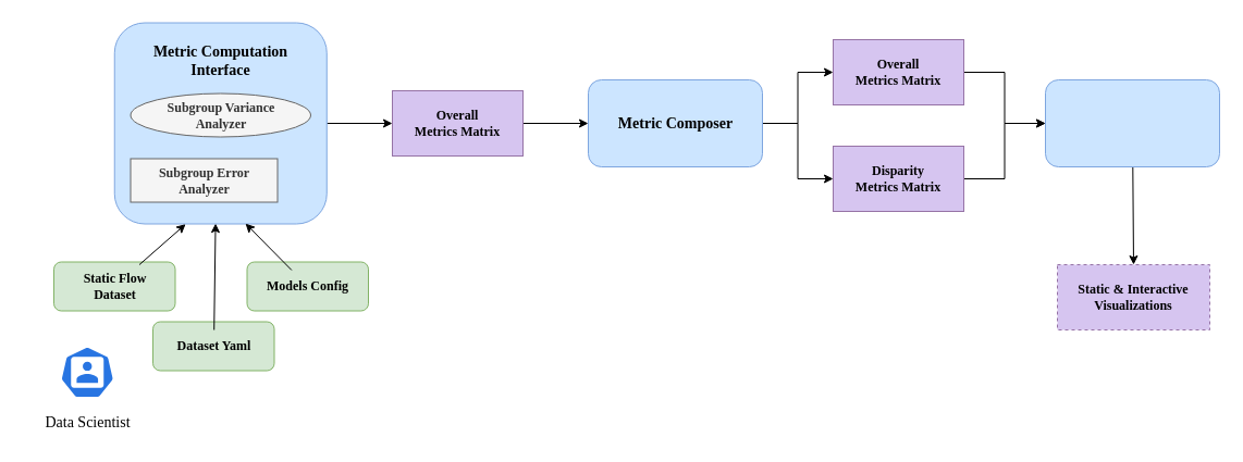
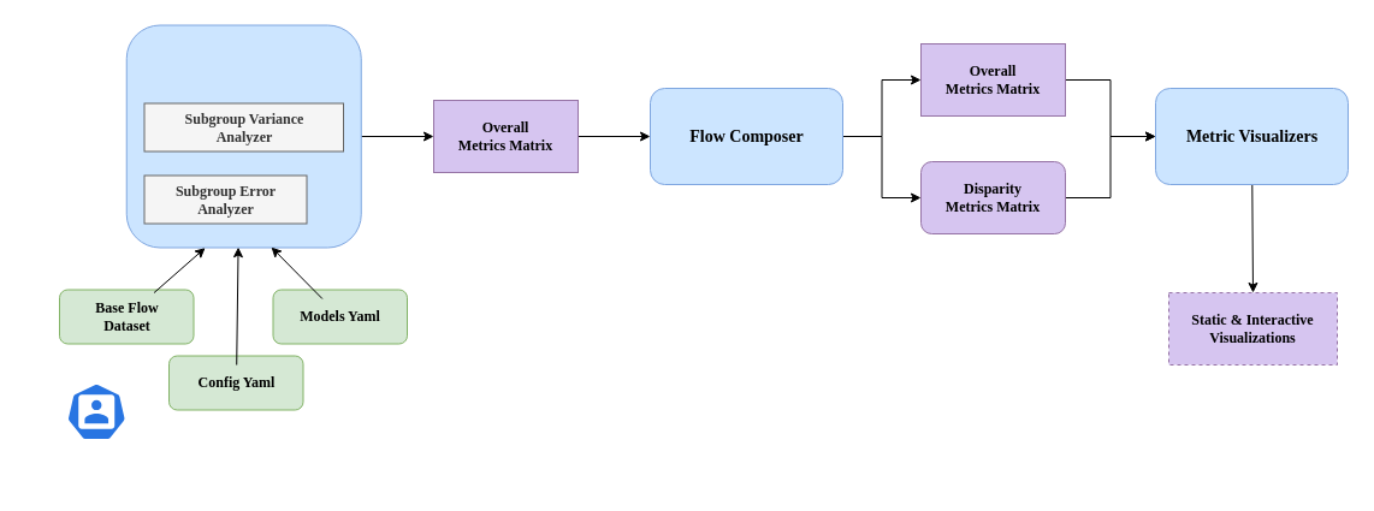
  <mxCell id="0" />
  <mxCell id="1" parent="0" />
  <mxCell id="2" value="" style="rounded=1;whiteSpace=wrap;html=1;fillColor=#d5e8d4;strokeColor=#82b366;" parent="1" vertex="1"><mxGeometry x="49" y="240.5" width="111.5" height="45" as="geometry" /></mxCell>
  <mxCell id="3" value="" style="rounded=1;whiteSpace=wrap;html=1;fillColor=#d5e8d4;strokeColor=#82b366;" parent="1" vertex="1"><mxGeometry x="140" y="295.5" width="111.5" height="45" as="geometry" /></mxCell>
  <mxCell id="4" value="" style="rounded=1;whiteSpace=wrap;html=1;fillColor=#d5e8d4;strokeColor=#82b366;" parent="1" vertex="1"><mxGeometry x="226.5" y="240.5" width="111.5" height="45" as="geometry" /></mxCell>
  <mxCell id="5" style="edgeStyle=orthogonalEdgeStyle;rounded=0;orthogonalLoop=1;jettySize=auto;html=1;entryX=0;entryY=0.5;entryDx=0;entryDy=0;fontSize=13;" parent="1" source="6" target="10" edge="1"><mxGeometry relative="1" as="geometry" /></mxCell>
  <mxCell id="6" value="" style="rounded=1;whiteSpace=wrap;html=1;fillColor=#cce5ff;strokeColor=#7EA6E0;" parent="1" vertex="1"><mxGeometry x="104.75" y="20.5" width="195" height="185" as="geometry" /></mxCell>
  <mxCell id="7" value="&lt;div&gt;&lt;font face=&quot;Verdana&quot;&gt;&lt;b&gt;Subgroup Error &lt;br&gt;&lt;/b&gt;&lt;/font&gt;&lt;/div&gt;&lt;div&gt;&lt;font face=&quot;Verdana&quot;&gt;&lt;b&gt;Analyzer&lt;/b&gt;&lt;/font&gt;&lt;/div&gt;" style="rounded=0;whiteSpace=wrap;html=1;fillColor=#F5F5F5;fontColor=#333333;strokeColor=#666666;" parent="1" vertex="1"><mxGeometry x="119.5" y="145.5" width="135" height="40" as="geometry" /></mxCell>
- <mxCell id="8" value="&lt;div&gt;&lt;font color=&quot;#333333&quot; face=&quot;Verdana&quot;&gt;&lt;b&gt;Subgroup Variance &lt;br&gt;&lt;/b&gt;&lt;/font&gt;&lt;/div&gt;&lt;div&gt;&lt;font color=&quot;#333333&quot; face=&quot;Verdana&quot;&gt;&lt;b&gt;Analyzer&lt;/b&gt;&lt;/font&gt;&lt;/div&gt;" style="ellipse;whiteSpace=wrap;html=1;fillColor=#F5F5F5;strokeColor=#666666;" parent="1" vertex="1"><mxGeometry x="119.5" y="85.5" width="165.5" height="40" as="geometry" /></mxCell>
+ <mxCell id="8" value="&lt;div&gt;&lt;font color=&quot;#333333&quot; face=&quot;Verdana&quot;&gt;&lt;b&gt;Subgroup Variance &lt;br&gt;&lt;/b&gt;&lt;/font&gt;&lt;/div&gt;&lt;div&gt;&lt;font color=&quot;#333333&quot; face=&quot;Verdana&quot;&gt;&lt;b&gt;Analyzer&lt;/b&gt;&lt;/font&gt;&lt;/div&gt;" style="rounded=0;whiteSpace=wrap;html=1;fillColor=#F5F5F5;strokeColor=#666666;" parent="1" vertex="1"><mxGeometry x="119.5" y="85.5" width="165.5" height="40" as="geometry" /></mxCell>
  <mxCell id="9" style="edgeStyle=orthogonalEdgeStyle;rounded=0;orthogonalLoop=1;jettySize=auto;html=1;entryX=0;entryY=0.5;entryDx=0;entryDy=0;fontSize=13;" parent="1" source="10" target="13" edge="1"><mxGeometry relative="1" as="geometry" /></mxCell>
  <mxCell id="10" value="&lt;font face=&quot;Verdana&quot;&gt;&lt;b&gt;Overall&lt;br&gt;Metrics Matrix&lt;/b&gt;&lt;/font&gt;" style="rounded=0;whiteSpace=wrap;html=1;fillColor=#D6C5F0;strokeColor=#9673A6;" parent="1" vertex="1"><mxGeometry x="360" y="83" width="120" height="60" as="geometry" /></mxCell>
  <mxCell id="11" style="edgeStyle=orthogonalEdgeStyle;rounded=0;orthogonalLoop=1;jettySize=auto;html=1;entryX=0;entryY=0.5;entryDx=0;entryDy=0;fontSize=14;" parent="1" source="13" target="15" edge="1"><mxGeometry relative="1" as="geometry" /></mxCell>
  <mxCell id="12" style="edgeStyle=orthogonalEdgeStyle;rounded=0;orthogonalLoop=1;jettySize=auto;html=1;entryX=0;entryY=0.5;entryDx=0;entryDy=0;fontSize=14;" parent="1" source="13" target="17" edge="1"><mxGeometry relative="1" as="geometry" /></mxCell>
  <mxCell id="13" value="" style="rounded=1;whiteSpace=wrap;html=1;fillColor=#cce5ff;strokeColor=#7EA6E0;" parent="1" vertex="1"><mxGeometry x="540" y="73" width="160" height="80" as="geometry" /></mxCell>
  <mxCell id="14" style="edgeStyle=orthogonalEdgeStyle;rounded=0;orthogonalLoop=1;jettySize=auto;html=1;entryX=0;entryY=0.5;entryDx=0;entryDy=0;fontSize=14;" parent="1" source="15" target="27" edge="1"><mxGeometry relative="1" as="geometry" /></mxCell>
  <mxCell id="15" value="&lt;font face=&quot;Verdana&quot;&gt;&lt;b&gt;Overall&lt;br&gt;Metrics Matrix&lt;/b&gt;&lt;/font&gt;" style="rounded=0;whiteSpace=wrap;html=1;fillColor=#D6C5F0;strokeColor=#9673A6;" parent="1" vertex="1"><mxGeometry x="765" y="36" width="120" height="60" as="geometry" /></mxCell>
  <mxCell id="16" style="edgeStyle=orthogonalEdgeStyle;rounded=0;orthogonalLoop=1;jettySize=auto;html=1;entryX=0;entryY=0.5;entryDx=0;entryDy=0;fontSize=14;" parent="1" source="17" target="27" edge="1"><mxGeometry relative="1" as="geometry" /></mxCell>
- <mxCell id="17" value="&lt;font face=&quot;Verdana&quot;&gt;&lt;b&gt;Disparity &lt;br&gt;Metrics Matrix&lt;/b&gt;&lt;/font&gt;" style="rounded=0;whiteSpace=wrap;html=1;fillColor=#D6C5F0;strokeColor=#9673A6;" parent="1" vertex="1"><mxGeometry x="765" y="134" width="120" height="60" as="geometry" /></mxCell>
+ <mxCell id="17" value="&lt;font face=&quot;Verdana&quot;&gt;&lt;b&gt;Disparity &lt;br&gt;Metrics Matrix&lt;/b&gt;&lt;/font&gt;" style="whiteSpace=wrap;html=1;fillColor=#D6C5F0;strokeColor=#9673A6;rounded=1;" parent="1" vertex="1"><mxGeometry x="765" y="134" width="120" height="60" as="geometry" /></mxCell>
  <mxCell id="18" style="edgeStyle=none;rounded=0;orthogonalLoop=1;jettySize=auto;html=1;entryX=0.335;entryY=1.001;entryDx=0;entryDy=0;entryPerimeter=0;fontSize=14;" parent="1" source="19" target="6" edge="1"><mxGeometry relative="1" as="geometry" /></mxCell>
- <mxCell id="19" value="&lt;font face=&quot;Verdana&quot;&gt;&lt;b&gt;&lt;font style=&quot;font-size: 12px;&quot;&gt;Static Flow &lt;br&gt;Dataset &lt;/font&gt;&lt;/b&gt;&lt;/font&gt;" style="text;html=1;align=center;verticalAlign=middle;resizable=0;points=[];autosize=1;strokeColor=none;fillColor=none;fontSize=7;" parent="1" vertex="1"><mxGeometry x="59.75" y="243" width="90" height="40" as="geometry" /></mxCell>
+ <mxCell id="19" value="&lt;font face=&quot;Verdana&quot;&gt;&lt;b&gt;&lt;font style=&quot;font-size: 12px;&quot;&gt;Base Flow &lt;br&gt;Dataset &lt;/font&gt;&lt;/b&gt;&lt;/font&gt;" style="text;html=1;align=center;verticalAlign=middle;resizable=0;points=[];autosize=1;strokeColor=none;fillColor=none;fontSize=7;" parent="1" vertex="1"><mxGeometry x="59.75" y="243" width="90" height="40" as="geometry" /></mxCell>
  <mxCell id="20" style="edgeStyle=none;rounded=0;orthogonalLoop=1;jettySize=auto;html=1;entryX=0.476;entryY=0.998;entryDx=0;entryDy=0;entryPerimeter=0;fontSize=14;" parent="1" source="21" target="6" edge="1"><mxGeometry relative="1" as="geometry" /></mxCell>
- <mxCell id="21" value="&lt;font face=&quot;Verdana&quot;&gt;&lt;b&gt;&lt;font style=&quot;font-size: 12px;&quot;&gt;Dataset Yaml&lt;/font&gt;&lt;/b&gt;&lt;/font&gt;" style="text;html=1;align=center;verticalAlign=middle;resizable=0;points=[];autosize=1;strokeColor=none;fillColor=none;fontSize=7;" parent="1" vertex="1"><mxGeometry x="146" y="303" width="100" height="30" as="geometry" /></mxCell>
+ <mxCell id="21" value="&lt;font face=&quot;Verdana&quot;&gt;&lt;b&gt;&lt;font style=&quot;font-size: 12px;&quot;&gt;Config Yaml&lt;/font&gt;&lt;/b&gt;&lt;/font&gt;" style="text;html=1;align=center;verticalAlign=middle;resizable=0;points=[];autosize=1;strokeColor=none;fillColor=none;fontSize=7;" parent="1" vertex="1"><mxGeometry x="146" y="303" width="100" height="30" as="geometry" /></mxCell>
  <mxCell id="22" style="edgeStyle=none;rounded=0;orthogonalLoop=1;jettySize=auto;html=1;entryX=0.617;entryY=0.998;entryDx=0;entryDy=0;entryPerimeter=0;fontSize=14;" parent="1" source="23" target="6" edge="1"><mxGeometry relative="1" as="geometry" /></mxCell>
- <mxCell id="23" value="&lt;font face=&quot;Verdana&quot;&gt;&lt;b&gt;&lt;font style=&quot;font-size: 12px;&quot;&gt;Models Config&lt;/font&gt;&lt;/b&gt;&lt;/font&gt;" style="text;html=1;align=center;verticalAlign=middle;resizable=1;points=[];autosize=1;strokeColor=none;fillColor=none;fontSize=7;movable=1;rotatable=1;deletable=1;editable=1;connectable=1;" parent="1" vertex="1"><mxGeometry x="222.25" y="248" width="120" height="30" as="geometry" /></mxCell>
- <mxCell id="24" value="&lt;font style=&quot;font-size: 14px;&quot; face=&quot;Verdana&quot;&gt;&lt;b&gt;Metric Computation&lt;br&gt;Interface&lt;/b&gt;&lt;/font&gt;" style="text;html=1;align=center;verticalAlign=middle;resizable=0;points=[];autosize=1;strokeColor=none;fillColor=none;fontSize=12;" parent="1" vertex="1"><mxGeometry x="112.25" y="30.5" width="180" height="50" as="geometry" /></mxCell>
- <mxCell id="25" value="&lt;font style=&quot;font-size: 14px;&quot; face=&quot;Verdana&quot;&gt;&lt;b&gt;Metric Composer&lt;/b&gt;&lt;/font&gt;" style="text;html=1;align=center;verticalAlign=middle;resizable=0;points=[];autosize=1;strokeColor=none;fillColor=none;fontSize=14;" parent="1" vertex="1"><mxGeometry x="540" y="98" width="160" height="30" as="geometry" /></mxCell>
+ <mxCell id="23" value="&lt;font face=&quot;Verdana&quot;&gt;&lt;b&gt;&lt;font style=&quot;font-size: 12px;&quot;&gt;Models Yaml&lt;/font&gt;&lt;/b&gt;&lt;/font&gt;" style="text;html=1;align=center;verticalAlign=middle;resizable=1;points=[];autosize=1;strokeColor=none;fillColor=none;fontSize=7;movable=1;rotatable=1;deletable=1;editable=1;connectable=1;" parent="1" vertex="1"><mxGeometry x="222.25" y="248" width="120" height="30" as="geometry" /></mxCell>
+ <mxCell id="25" value="&lt;font style=&quot;font-size: 14px;&quot; face=&quot;Verdana&quot;&gt;&lt;b&gt;Flow Composer&lt;/b&gt;&lt;/font&gt;" style="text;html=1;align=center;verticalAlign=middle;resizable=0;points=[];autosize=1;strokeColor=none;fillColor=none;fontSize=14;" parent="1" vertex="1"><mxGeometry x="540" y="98" width="160" height="30" as="geometry" /></mxCell>
  <mxCell id="26" style="edgeStyle=none;rounded=0;orthogonalLoop=1;jettySize=auto;html=1;entryX=0.5;entryY=0;entryDx=0;entryDy=0;fontSize=14;" parent="1" source="27" target="31" edge="1"><mxGeometry relative="1" as="geometry" /></mxCell>
  <mxCell id="27" value="" style="rounded=1;whiteSpace=wrap;html=1;fillColor=#cce5ff;strokeColor=#7EA6E0;" parent="1" vertex="1"><mxGeometry x="960" y="73" width="160" height="80" as="geometry" /></mxCell>
+ <mxCell id="28" value="&lt;font face=&quot;Verdana&quot;&gt;&lt;b&gt;Metric Visualizers&lt;/b&gt;&lt;/font&gt;" style="text;html=1;align=center;verticalAlign=middle;resizable=0;points=[];autosize=1;strokeColor=none;fillColor=none;fontSize=14;" parent="1" vertex="1"><mxGeometry x="960" y="98" width="160" height="30" as="geometry" /></mxCell>
  <mxCell id="29" value="" style="sketch=0;html=1;dashed=0;whitespace=wrap;fillColor=#2875E2;strokeColor=#ffffff;points=[[0.005,0.63,0],[0.1,0.2,0],[0.9,0.2,0],[0.5,0,0],[0.995,0.63,0],[0.72,0.99,0],[0.5,1,0],[0.28,0.99,0]];verticalLabelPosition=bottom;align=center;verticalAlign=top;shape=mxgraph.kubernetes.icon;prIcon=user;rounded=0;fontSize=14;" parent="1" vertex="1"><mxGeometry x="54.75" y="318" width="50" height="48" as="geometry" /></mxCell>
- <mxCell id="30" value="&lt;font face=&quot;Verdana&quot;&gt;Data Scientist&lt;/font&gt;" style="text;html=1;align=center;verticalAlign=middle;resizable=0;points=[];autosize=1;strokeColor=none;fillColor=none;fontSize=14;" parent="1" vertex="1"><mxGeometry x="20" y="373" width="120" height="30" as="geometry" /></mxCell>
  <mxCell id="31" value="&lt;font face=&quot;Verdana&quot;&gt;&lt;b&gt;Static&lt;/b&gt;&amp;nbsp;&lt;b&gt;&amp;amp; Interactive&lt;/b&gt;&lt;br&gt;&lt;b&gt;Visualizations&lt;/b&gt;&lt;/font&gt;" style="rounded=0;whiteSpace=wrap;html=1;fillColor=#D6C5F0;strokeColor=#9673a6;dashed=1;" parent="1" vertex="1"><mxGeometry x="971" y="243" width="140" height="60" as="geometry" /></mxCell>
